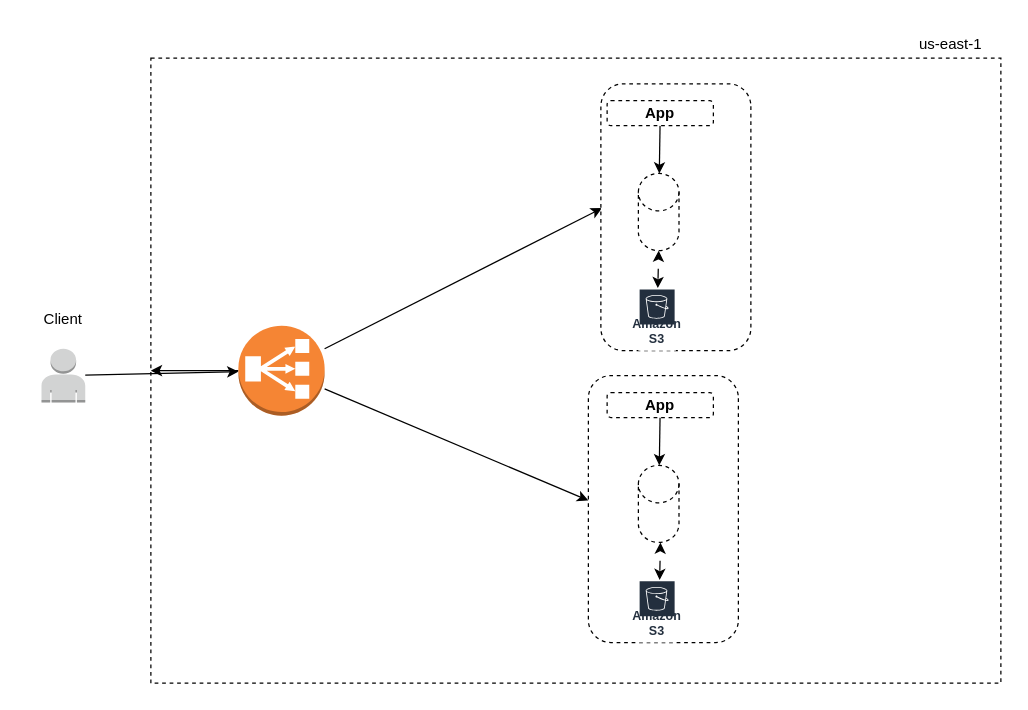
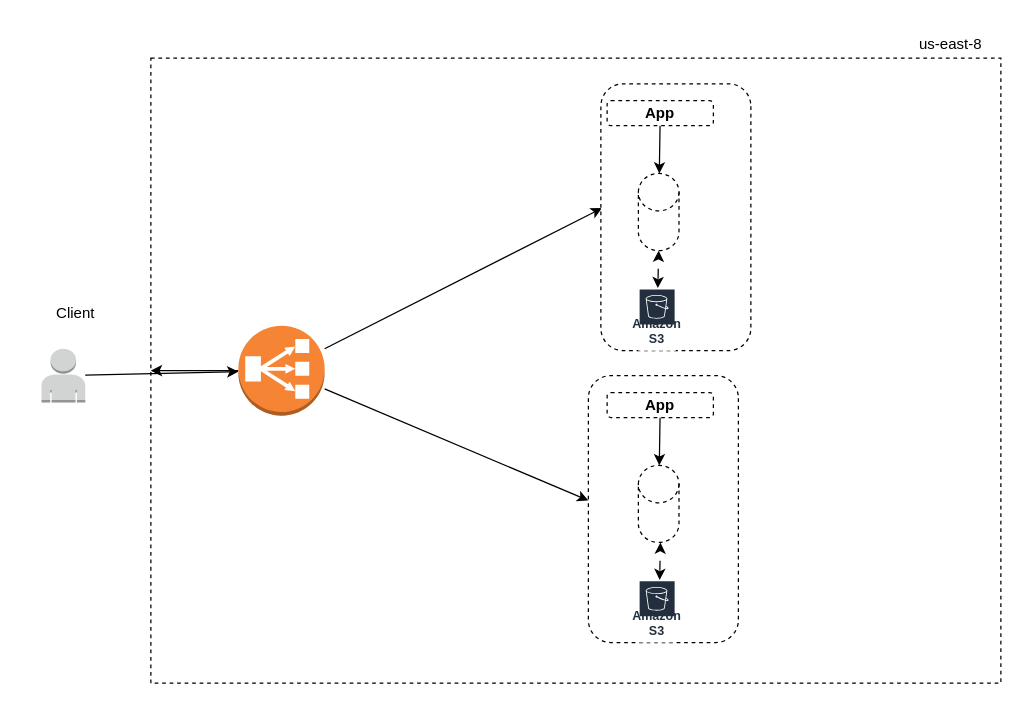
  <mxCell id="0" />
  <mxCell id="1" parent="0" />
  <mxCell id="2" value="" style="rounded=0;whiteSpace=wrap;html=1;shadow=0;glass=0;dashed=1;" parent="1" vertex="1"><mxGeometry x="120" y="46" width="680" height="500" as="geometry" /></mxCell>
  <mxCell id="3" style="edgeStyle=none;html=1;" parent="1" source="4" target="20" edge="1"><mxGeometry relative="1" as="geometry" /></mxCell>
  <mxCell id="4" value="" style="outlineConnect=0;dashed=0;verticalLabelPosition=bottom;verticalAlign=top;align=center;html=1;shape=mxgraph.aws3.user;fillColor=#D2D3D3;gradientColor=none;rounded=0;shadow=0;glass=0;" parent="1" vertex="1"><mxGeometry x="32.5" y="278.5" width="35" height="43" as="geometry" /></mxCell>
- <mxCell id="5" value="Client" style="text;html=1;strokeColor=none;fillColor=none;align=center;verticalAlign=middle;whiteSpace=wrap;rounded=0;shadow=0;glass=0;dashed=1;" parent="1" vertex="1"><mxGeometry x="20" y="240" width="60" height="30" as="geometry" /></mxCell>
- <mxCell id="6" value="us-east-1" style="text;html=1;strokeColor=none;fillColor=none;align=center;verticalAlign=middle;whiteSpace=wrap;rounded=0;shadow=0;glass=0;dashed=1;" parent="1" vertex="1"><mxGeometry x="730" y="20" width="60" height="30" as="geometry" /></mxCell>
+ <mxCell id="5" value="Client" style="text;html=1;strokeColor=none;fillColor=none;align=center;verticalAlign=middle;whiteSpace=wrap;rounded=0;shadow=0;glass=0;dashed=1;" parent="1" vertex="1"><mxGeometry x="30" y="235" width="60" height="30" as="geometry" /></mxCell>
+ <mxCell id="6" value="us-east-8" style="text;html=1;strokeColor=none;fillColor=none;align=center;verticalAlign=middle;whiteSpace=wrap;rounded=0;shadow=0;glass=0;dashed=1;" parent="1" vertex="1"><mxGeometry x="730" y="20" width="60" height="30" as="geometry" /></mxCell>
  <mxCell id="7" style="edgeStyle=none;html=1;entryX=0.466;entryY=0.992;entryDx=0;entryDy=0;entryPerimeter=0;" parent="1" source="20" target="9" edge="1"><mxGeometry relative="1" as="geometry" /></mxCell>
  <mxCell id="8" style="edgeStyle=none;html=1;" parent="1" source="20" target="2" edge="1"><mxGeometry relative="1" as="geometry" /></mxCell>
  <mxCell id="9" value="" style="rounded=1;whiteSpace=wrap;html=1;shadow=0;glass=0;dashed=1;direction=south;fontStyle=1" parent="1" vertex="1"><mxGeometry x="480" y="66.5" width="120" height="213.5" as="geometry" /></mxCell>
  <mxCell id="10" value="" style="edgeStyle=none;html=1;" parent="1" source="11" target="12" edge="1"><mxGeometry relative="1" as="geometry" /></mxCell>
  <mxCell id="11" value="App" style="rounded=1;whiteSpace=wrap;html=1;shadow=0;glass=0;dashed=1;fontStyle=1" parent="1" vertex="1"><mxGeometry x="485" y="80" width="85" height="20" as="geometry" /></mxCell>
  <mxCell id="12" value="" style="shape=cylinder3;whiteSpace=wrap;html=1;boundedLbl=1;backgroundOutline=1;size=15;rounded=0;shadow=0;glass=0;dashed=1;fontStyle=1" parent="1" vertex="1"><mxGeometry x="510" y="138.25" width="32.5" height="61.75" as="geometry" /></mxCell>
  <mxCell id="13" value="Amazon S3" style="sketch=0;outlineConnect=0;fontColor=#232F3E;gradientColor=none;strokeColor=#ffffff;fillColor=#232F3E;dashed=0;verticalLabelPosition=middle;verticalAlign=bottom;align=center;html=1;whiteSpace=wrap;fontSize=10;fontStyle=1;spacing=3;shape=mxgraph.aws4.productIcon;prIcon=mxgraph.aws4.s3;rounded=0;shadow=0;glass=0;" parent="1" vertex="1"><mxGeometry x="510" y="230" width="30" height="50" as="geometry" /></mxCell>
  <mxCell id="14" value="" style="rounded=1;whiteSpace=wrap;html=1;shadow=0;glass=0;dashed=1;direction=south;fontStyle=1" parent="1" vertex="1"><mxGeometry x="470" y="300" width="120" height="213.5" as="geometry" /></mxCell>
  <mxCell id="15" value="" style="edgeStyle=none;html=1;" parent="1" source="16" target="17" edge="1"><mxGeometry relative="1" as="geometry" /></mxCell>
  <mxCell id="16" value="App" style="rounded=1;whiteSpace=wrap;html=1;shadow=0;glass=0;dashed=1;fontStyle=1" parent="1" vertex="1"><mxGeometry x="485" y="313.5" width="85" height="20" as="geometry" /></mxCell>
  <mxCell id="17" value="" style="shape=cylinder3;whiteSpace=wrap;html=1;boundedLbl=1;backgroundOutline=1;size=15;rounded=0;shadow=0;glass=0;dashed=1;fontStyle=1" parent="1" vertex="1"><mxGeometry x="510" y="371.75" width="32.5" height="61.75" as="geometry" /></mxCell>
  <mxCell id="18" value="Amazon S3" style="sketch=0;outlineConnect=0;fontColor=#232F3E;gradientColor=none;strokeColor=#ffffff;fillColor=#232F3E;dashed=0;verticalLabelPosition=middle;verticalAlign=bottom;align=center;html=1;whiteSpace=wrap;fontSize=10;fontStyle=1;spacing=3;shape=mxgraph.aws4.productIcon;prIcon=mxgraph.aws4.s3;rounded=0;shadow=0;glass=0;" parent="1" vertex="1"><mxGeometry x="510" y="463.5" width="30" height="50" as="geometry" /></mxCell>
  <mxCell id="19" style="edgeStyle=none;html=1;entryX=0.468;entryY=1;entryDx=0;entryDy=0;entryPerimeter=0;" parent="1" source="20" target="14" edge="1"><mxGeometry relative="1" as="geometry" /></mxCell>
  <mxCell id="20" value="" style="outlineConnect=0;dashed=0;verticalLabelPosition=bottom;verticalAlign=top;align=center;html=1;shape=mxgraph.aws3.classic_load_balancer;fillColor=#F58534;gradientColor=none;rounded=0;shadow=0;glass=0;" parent="1" vertex="1"><mxGeometry x="190" y="260" width="69" height="72" as="geometry" /></mxCell>
  <mxCell id="21" value="" style="endArrow=classic;startArrow=classic;html=1;entryX=0.5;entryY=1;entryDx=0;entryDy=0;entryPerimeter=0;flowAnimation=1;" edge="1" parent="1" source="13" target="12"><mxGeometry width="50" height="50" relative="1" as="geometry"><mxPoint x="485" y="260" as="sourcePoint" /><mxPoint x="535" y="210" as="targetPoint" /></mxGeometry></mxCell>
  <mxCell id="22" value="" style="endArrow=classic;startArrow=classic;html=1;entryX=0.5;entryY=1;entryDx=0;entryDy=0;entryPerimeter=0;flowAnimation=1;" edge="1" parent="1"><mxGeometry width="50" height="50" relative="1" as="geometry"><mxPoint x="526.998" y="463.5" as="sourcePoint" /><mxPoint x="527.68" y="433.5" as="targetPoint" /></mxGeometry></mxCell>
